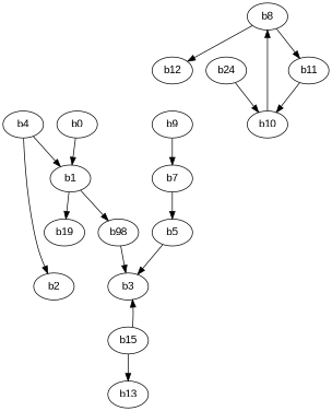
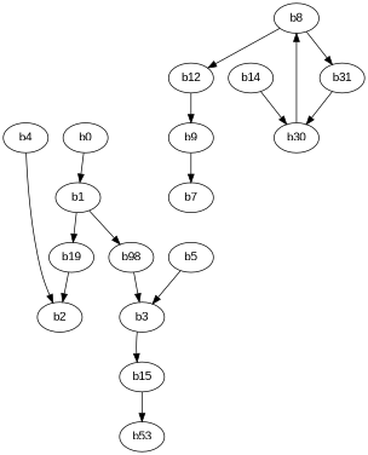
  digraph {
    fontname="Liberation Sans"
    node [fontname="Liberation Sans"]
    edge [fontname="Liberation Sans"]
    b0
    b1
    b19
    n4 [label=b98]
    b2
    b3
    b4
    b15
-   b13
+   b13 [label=b53]
    b5
-   b14 [label=b24]
-   b10
+   b14
+   b10 [label=b30]
    b8
-   b11
+   b11 [label=b31]
    b12
    b9
    b7
    b0 -> b1
    b1 -> b19
    b1 -> n4
+   b19 -> b2
    n4 -> b3
-   b15 -> b3
-   b4 -> b1
+   b3 -> b15
    b4 -> b2
    b15 -> b13
    b5 -> b3
    b14 -> b10
    b10 -> b8
    b8 -> b11
    b8 -> b12
    b11 -> b10
+   b12 -> b9
    b9 -> b7
-   b7 -> b5
  }
